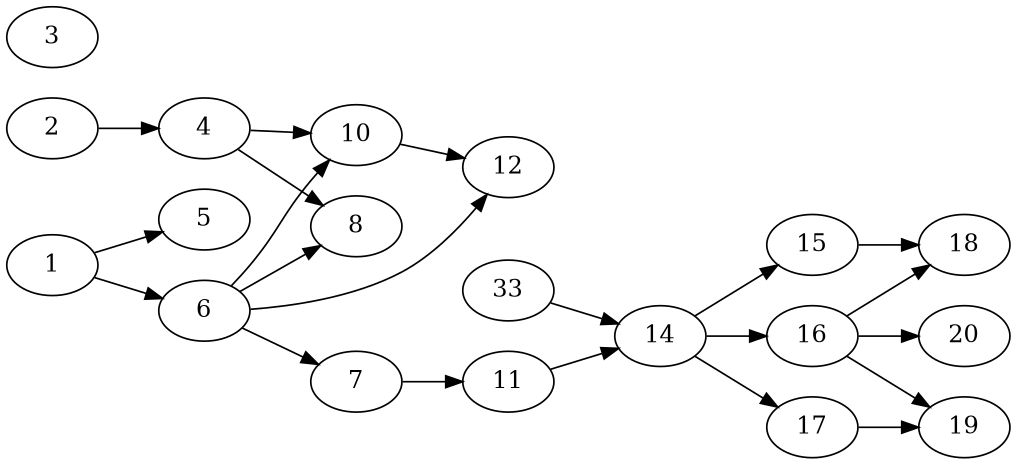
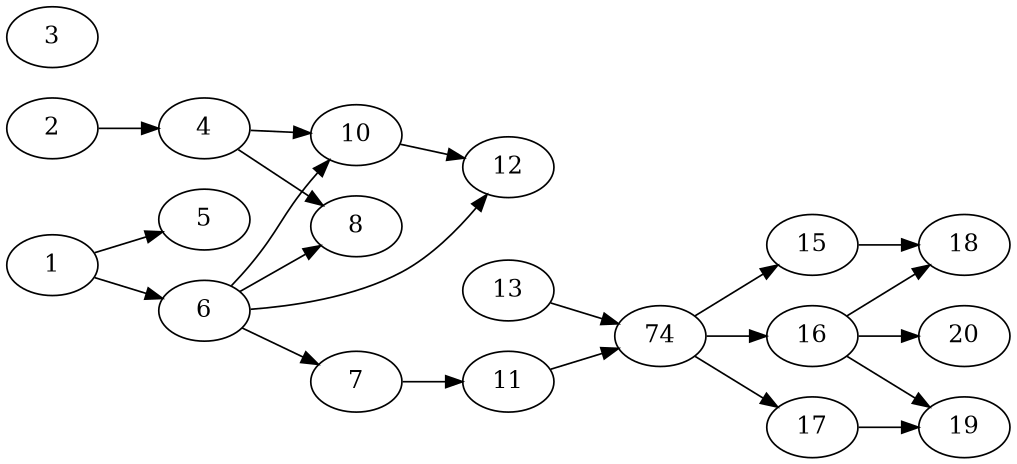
  digraph {
    rankdir=LR
    node [alpha=0.07]
    1 [alpha=0.19 expect_size=33338368]
    5 [alpha=0.19 expect_size=24374272]
    6 [expect_size=30054400]
    8 [alpha=0.02 expect_size=45526016]
    10 [alpha=0.15 expect_size=11445248]
    7 [alpha=0.16 expect_size=34201600]
    12 [alpha=0.06 expect_size=40621056]
    11 [alpha=0.17 expect_size=42129408]
    2 [expect_size=15575040]
    4 [alpha=0.05 expect_size=25055232]
    3 [alpha=0.03 expect_size=20355072]
-   13 [expect_size=9527296 label=33]
-   14 [alpha=0.17 expect_size=16707584]
+   13 [expect_size=9527296]
+   14 [alpha=0.17 expect_size=16707584 label=74]
    15 [alpha=0.16 expect_size=29499392]
    16 [expect_size=27910144]
    17 [alpha=0.17 expect_size=43850752]
    18 [alpha=0.03 expect_size=33461248]
    19 [alpha=0.01 expect_size=39155712]
    20 [alpha=0.01 expect_size=42350592]
    1 -> 5
    1 -> 6
    6 -> 8
    6 -> 10
    6 -> 7
    6 -> 12
    10 -> 12
    7 -> 11
    11 -> 14
    2 -> 4
    4 -> 8
    4 -> 10
    13 -> 14
    14 -> 15
    14 -> 16
    14 -> 17
    15 -> 18
    16 -> 18
    16 -> 19
    16 -> 20
    17 -> 19
  }
